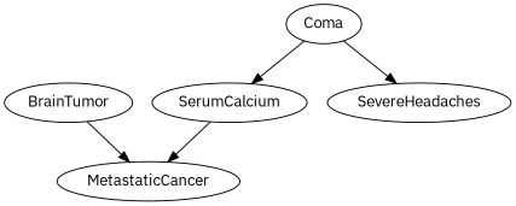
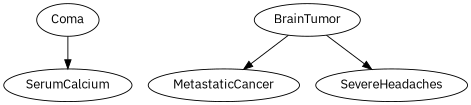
  digraph {
    fontname="IBM Plex Sans"
    node [fontname="IBM Plex Sans"]
    edge [fontname="IBM Plex Sans"]
    SerumCalcium
    MetastaticCancer
    BrainTumor
    SevereHeadaches
    Coma
-   SerumCalcium -> MetastaticCancer
    BrainTumor -> MetastaticCancer
-   Coma -> SevereHeadaches
+   BrainTumor -> SevereHeadaches
    Coma -> SerumCalcium
  }
